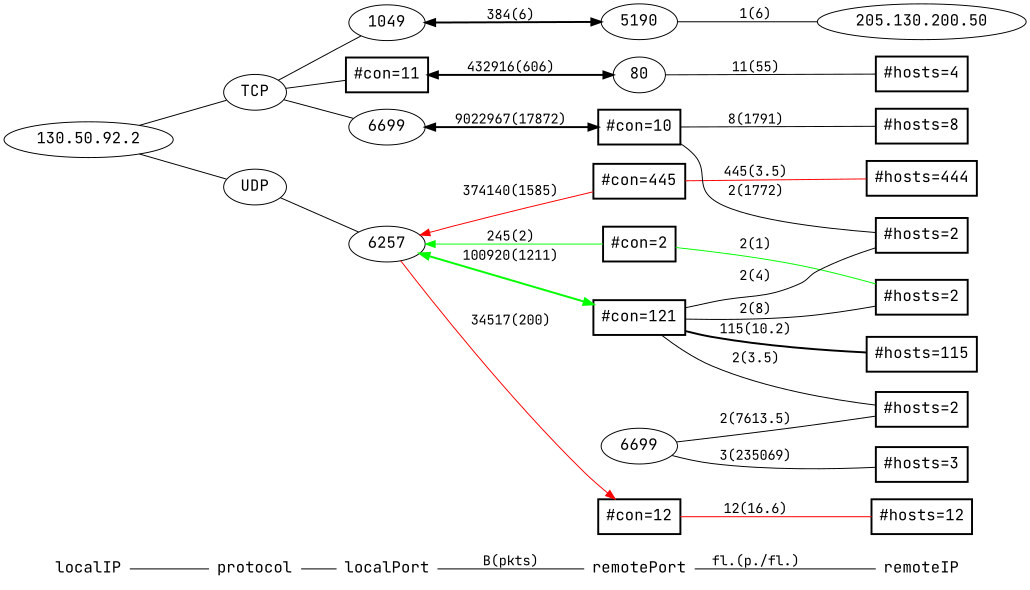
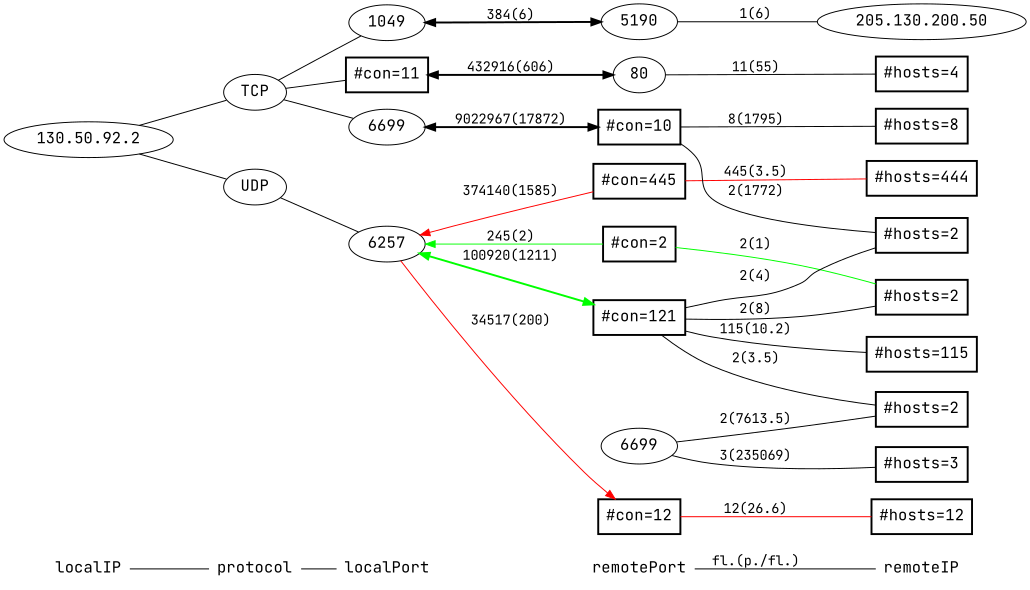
  graph {
    fontname="JetBrains Mono"
    rankdir=LR
    node [fontname="JetBrains Mono" fontsize=16 shape=box]
    edge [fontname="JetBrains Mono"]
    localIP [shape=plaintext]
    n2 [label="130.50.92.2" shape=ellipse]
    protocol [shape=plaintext]
    n4 [label=TCP shape=ellipse]
    n5 [label=UDP shape=ellipse]
    localPort [shape=plaintext]
    n7 [label=6699 shape=ellipse]
    n8 [label=6257 shape=ellipse]
    n9 [label=1049 shape=ellipse]
    n10 [label="#con=11" style=bold]
    remotePort [shape=plaintext]
    n12 [label=5190 shape=ellipse]
    n13 [label=6699 shape=ellipse]
    n14 [label=80 shape=ellipse]
    n15 [label="#con=445" style=bold]
    n16 [label="#con=10" style=bold]
    n17 [label="#con=12" style=bold]
    n18 [label="#con=2" style=bold]
    n19 [label="#con=121" style=bold]
    remoteIP [shape=plaintext]
    n21 [label="205.130.200.50" shape=ellipse]
    n22 [label="#hosts=3" style=bold]
    n23 [label="#hosts=2" style=bold]
    n24 [label="#hosts=4" style=bold]
    n25 [label="#hosts=2" style=bold]
    n26 [label="#hosts=2" style=bold]
    n27 [label="#hosts=115" style=bold]
    n28 [label="#hosts=444" style=bold]
    n29 [label="#hosts=12" style=bold]
    n30 [label="#hosts=8" style=bold]
    subgraph sub_1 {
      rank=same
      localIP
      n2
    }
    subgraph sub_2 {
      rank=same
      protocol
      n4
      n5
    }
    subgraph sub_3 {
      rank=same
      localPort
      n7
      n8
      n9
      n10
    }
    subgraph sub_4 {
      rank=same
      remotePort
      n12
      n13
      n14
      n15
      n16
      n17
      n18
      n19
    }
    subgraph sub_5 {
      rank=same
      remoteIP
      n21
      n22
      n23
      n24
      n25
      n26
      n27
      n28
      n29
      n30
    }
    localIP -- protocol
    n2 -- n4
    n2 -- n5
    protocol -- localPort
    n4 -- n7
    n4 -- n9
    n4 -- n10
    n5 -- n8
-   localPort -- remotePort [label="B(pkts)"]
    n7 -- n16 [dir=both label="9022967(17872)" style=bold]
    n8 -- n15 [color=red dir=back label="374140(1585)"]
    n8 -- n17 [color=red dir=forward label="34517(200)"]
    n8 -- n18 [color=green dir=back label="245(2)"]
    n8 -- n19 [color=green dir=both label="100920(1211)" style=bold]
    n9 -- n12 [dir=both label="384(6)" style=bold]
    n10 -- n14 [dir=both label="432916(606)" style=bold]
    remotePort -- remoteIP [label="fl.(p./fl.)"]
    n12 -- n21 [label="1(6)"]
    n13 -- n22 [label="3(235069)"]
    n13 -- n23 [label="2(7613.5)"]
    n14 -- n24 [label="11(55)"]
    n15 -- n28 [color=red label="445(3.5)"]
    n16 -- n25 [label="2(1772)"]
-   n16 -- n30 [label="8(1791)"]
-   n17 -- n29 [color=red label="12(16.6)"]
+   n16 -- n30 [label="8(1795)"]
+   n17 -- n29 [color=red label="12(26.6)"]
    n18 -- n26 [color=green label="2(1)"]
    n19 -- n23 [label="2(3.5)"]
    n19 -- n25 [label="2(4)"]
    n19 -- n26 [label="2(8)"]
-   n19 -- n27 [label="115(10.2)" style=bold]
+   n19 -- n27 [label="115(10.2)"]
  }
